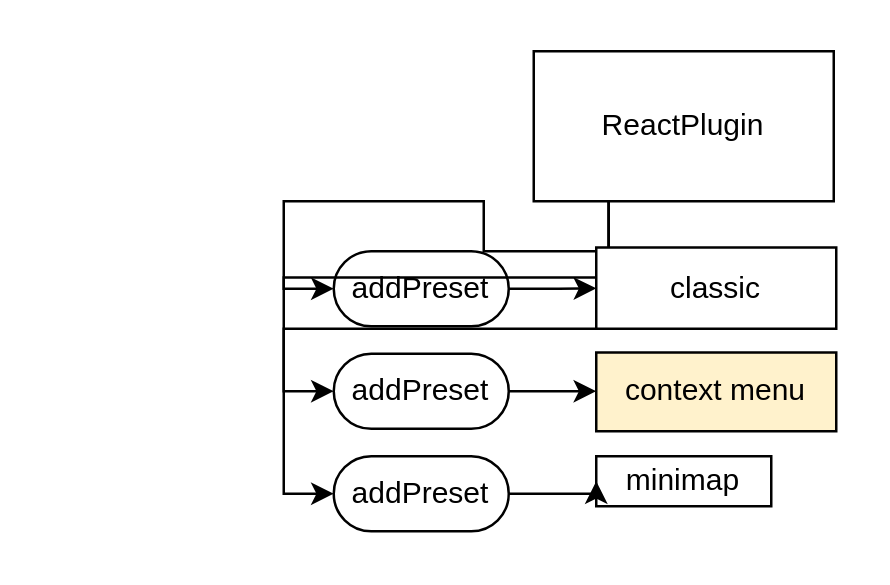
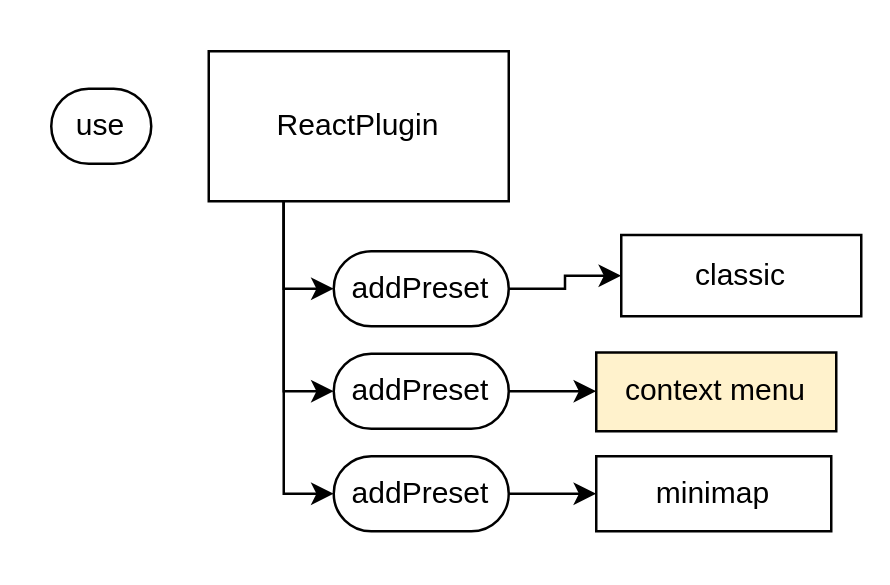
  <mxCell id="0" />
  <mxCell id="1" parent="0" />
  <mxCell id="2" style="edgeStyle=orthogonalEdgeStyle;rounded=0;orthogonalLoop=1;jettySize=auto;html=1;exitX=1;exitY=0.5;exitDx=0;exitDy=0;" edge="1" parent="1" source="3" target="9"><mxGeometry relative="1" as="geometry" /></mxCell>
  <mxCell id="3" value="addPreset" style="rounded=1;whiteSpace=wrap;html=1;arcSize=50;" parent="1" vertex="1"><mxGeometry x="133" y="100" width="70" height="30" as="geometry" /></mxCell>
  <mxCell id="4" style="edgeStyle=orthogonalEdgeStyle;rounded=0;orthogonalLoop=1;jettySize=auto;html=1;exitX=0.25;exitY=1;exitDx=0;exitDy=0;entryX=0;entryY=0.5;entryDx=0;entryDy=0;" edge="1" parent="1" source="7" target="3"><mxGeometry relative="1" as="geometry" /></mxCell>
  <mxCell id="5" style="edgeStyle=orthogonalEdgeStyle;rounded=0;orthogonalLoop=1;jettySize=auto;html=1;exitX=0.25;exitY=1;exitDx=0;exitDy=0;entryX=0;entryY=0.5;entryDx=0;entryDy=0;" edge="1" parent="1" source="7" target="13"><mxGeometry relative="1" as="geometry" /></mxCell>
  <mxCell id="6" style="edgeStyle=orthogonalEdgeStyle;rounded=0;orthogonalLoop=1;jettySize=auto;html=1;exitX=0.25;exitY=1;exitDx=0;exitDy=0;entryX=0;entryY=0.5;entryDx=0;entryDy=0;" edge="1" parent="1" source="7" target="15"><mxGeometry relative="1" as="geometry" /></mxCell>
- <mxCell id="7" value="ReactPlugin" style="rounded=0;whiteSpace=wrap;html=1;" vertex="1" parent="1"><mxGeometry x="213" y="20" width="120" height="60" as="geometry" /></mxCell>
- <mxCell id="9" value="classic" style="rounded=0;whiteSpace=wrap;html=1;" vertex="1" parent="1"><mxGeometry x="238" y="98.5" width="96" height="32.5" as="geometry" /></mxCell>
+ <mxCell id="7" value="ReactPlugin" style="rounded=0;whiteSpace=wrap;html=1;" vertex="1" parent="1"><mxGeometry x="83" y="20" width="120" height="60" as="geometry" /></mxCell>
+ <mxCell id="8" value="use" style="rounded=1;whiteSpace=wrap;html=1;arcSize=50;" vertex="1" parent="1"><mxGeometry x="20" y="35" width="40" height="30" as="geometry" /></mxCell>
+ <mxCell id="9" value="classic" style="rounded=0;whiteSpace=wrap;html=1;" vertex="1" parent="1"><mxGeometry x="248" y="93.5" width="96" height="32.5" as="geometry" /></mxCell>
  <mxCell id="10" value="context menu" style="rounded=0;whiteSpace=wrap;html=1;fillColor=#fff2cc;" vertex="1" parent="1"><mxGeometry x="238" y="140.5" width="96" height="31.5" as="geometry" /></mxCell>
- <mxCell id="11" value="minimap" style="rounded=0;whiteSpace=wrap;html=1;" vertex="1" parent="1"><mxGeometry x="238" y="182" width="70" height="20" as="geometry" /></mxCell>
+ <mxCell id="11" value="minimap" style="rounded=0;whiteSpace=wrap;html=1;" vertex="1" parent="1"><mxGeometry x="238" y="182" width="94" height="30" as="geometry" /></mxCell>
  <mxCell id="12" style="edgeStyle=orthogonalEdgeStyle;rounded=0;orthogonalLoop=1;jettySize=auto;html=1;exitX=1;exitY=0.5;exitDx=0;exitDy=0;entryX=0;entryY=0.5;entryDx=0;entryDy=0;" edge="1" parent="1" source="13" target="10"><mxGeometry relative="1" as="geometry" /></mxCell>
  <mxCell id="13" value="addPreset" style="rounded=1;whiteSpace=wrap;html=1;arcSize=50;" vertex="1" parent="1"><mxGeometry x="133" y="141" width="70" height="30" as="geometry" /></mxCell>
  <mxCell id="14" style="edgeStyle=orthogonalEdgeStyle;rounded=0;orthogonalLoop=1;jettySize=auto;html=1;exitX=1;exitY=0.5;exitDx=0;exitDy=0;entryX=0;entryY=0.5;entryDx=0;entryDy=0;" edge="1" parent="1" source="15" target="11"><mxGeometry relative="1" as="geometry" /></mxCell>
  <mxCell id="15" value="addPreset" style="rounded=1;whiteSpace=wrap;html=1;arcSize=50;" vertex="1" parent="1"><mxGeometry x="133" y="182" width="70" height="30" as="geometry" /></mxCell>
